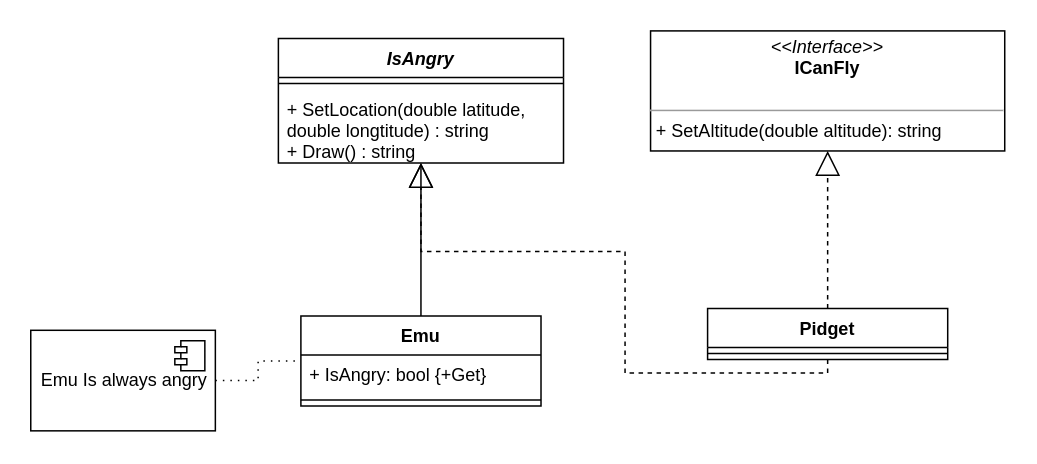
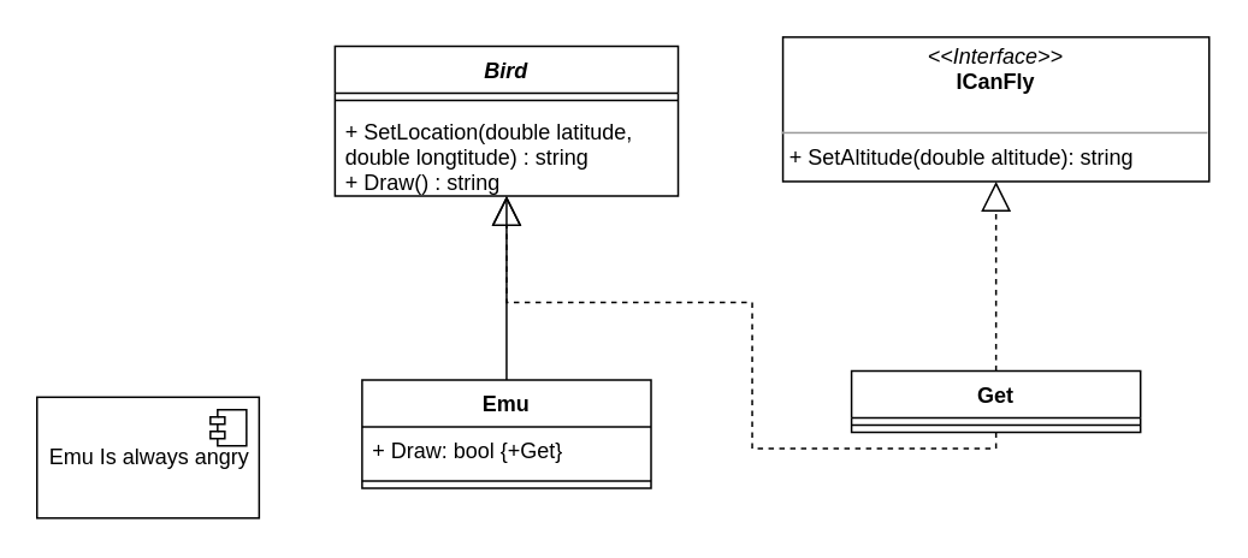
  <mxCell id="0" />
  <mxCell id="1" parent="0" />
  <mxCell id="2" style="edgeStyle=orthogonalEdgeStyle;rounded=0;orthogonalLoop=1;jettySize=auto;html=1;exitX=0.5;exitY=0;exitDx=0;exitDy=0;endArrow=open;endFill=0;endSize=14;" edge="1" parent="1" source="3" target="6"><mxGeometry relative="1" as="geometry" /></mxCell>
  <mxCell id="3" value="Emu&#10;" style="swimlane;fontStyle=1;align=center;verticalAlign=top;childLayout=stackLayout;horizontal=1;startSize=26;horizontalStack=0;resizeParent=1;resizeParentMax=0;resizeLast=0;collapsible=1;marginBottom=0;" vertex="1" parent="1"><mxGeometry x="200" y="210" width="160" height="60" as="geometry" /></mxCell>
- <mxCell id="4" value="+ IsAngry: bool {+Get}" style="text;strokeColor=none;fillColor=none;align=left;verticalAlign=top;spacingLeft=4;spacingRight=4;overflow=hidden;rotatable=0;points=[[0,0.5],[1,0.5]];portConstraint=eastwest;" vertex="1" parent="3"><mxGeometry y="26" width="160" height="26" as="geometry" /></mxCell>
+ <mxCell id="4" value="+ Draw: bool {+Get}" style="text;strokeColor=none;fillColor=none;align=left;verticalAlign=top;spacingLeft=4;spacingRight=4;overflow=hidden;rotatable=0;points=[[0,0.5],[1,0.5]];portConstraint=eastwest;" vertex="1" parent="3"><mxGeometry y="26" width="160" height="26" as="geometry" /></mxCell>
  <mxCell id="5" value="" style="line;strokeWidth=1;fillColor=none;align=left;verticalAlign=middle;spacingTop=-1;spacingLeft=3;spacingRight=3;rotatable=0;labelPosition=right;points=[];portConstraint=eastwest;" vertex="1" parent="3"><mxGeometry y="52" width="160" height="8" as="geometry" /></mxCell>
- <mxCell id="6" value="IsAngry" style="swimlane;fontStyle=3;align=center;verticalAlign=top;childLayout=stackLayout;horizontal=1;startSize=26;horizontalStack=0;resizeParent=1;resizeParentMax=0;resizeLast=0;collapsible=1;marginBottom=0;" vertex="1" parent="1"><mxGeometry x="185" y="25" width="190" height="83" as="geometry" /></mxCell>
+ <mxCell id="6" value="Bird" style="swimlane;fontStyle=3;align=center;verticalAlign=top;childLayout=stackLayout;horizontal=1;startSize=26;horizontalStack=0;resizeParent=1;resizeParentMax=0;resizeLast=0;collapsible=1;marginBottom=0;" vertex="1" parent="1"><mxGeometry x="185" y="25" width="190" height="83" as="geometry" /></mxCell>
  <mxCell id="7" value="" style="line;strokeWidth=1;fillColor=none;align=left;verticalAlign=middle;spacingTop=-1;spacingLeft=3;spacingRight=3;rotatable=0;labelPosition=right;points=[];portConstraint=eastwest;" vertex="1" parent="6"><mxGeometry y="26" width="190" height="8" as="geometry" /></mxCell>
  <mxCell id="8" value="+ SetLocation(double latitude, &#10;double longtitude) : string&#10;+ Draw() : string" style="text;strokeColor=none;fillColor=none;align=left;verticalAlign=top;spacingLeft=4;spacingRight=4;overflow=hidden;rotatable=0;points=[[0,0.5],[1,0.5]];portConstraint=eastwest;" vertex="1" parent="6"><mxGeometry y="34" width="190" height="49" as="geometry" /></mxCell>
  <mxCell id="9" style="edgeStyle=orthogonalEdgeStyle;rounded=0;orthogonalLoop=1;jettySize=auto;html=1;exitX=0.5;exitY=0;exitDx=0;exitDy=0;endArrow=block;endFill=0;endSize=14;dashed=1;" edge="1" parent="1" source="11" target="13"><mxGeometry relative="1" as="geometry" /></mxCell>
  <mxCell id="10" style="edgeStyle=orthogonalEdgeStyle;rounded=0;orthogonalLoop=1;jettySize=auto;html=1;endArrow=block;endFill=0;endSize=14;dashed=1;" edge="1" parent="1" source="11" target="6"><mxGeometry relative="1" as="geometry"><Array as="points"><mxPoint x="416" y="248" /><mxPoint x="416" y="167" /><mxPoint x="280" y="167" /></Array></mxGeometry></mxCell>
- <mxCell id="11" value="Pidget" style="swimlane;fontStyle=1;align=center;verticalAlign=top;childLayout=stackLayout;horizontal=1;startSize=26;horizontalStack=0;resizeParent=1;resizeParentMax=0;resizeLast=0;collapsible=1;marginBottom=0;" vertex="1" parent="1"><mxGeometry x="471" y="205" width="160" height="34" as="geometry" /></mxCell>
+ <mxCell id="11" value="Get" style="swimlane;fontStyle=1;align=center;verticalAlign=top;childLayout=stackLayout;horizontal=1;startSize=26;horizontalStack=0;resizeParent=1;resizeParentMax=0;resizeLast=0;collapsible=1;marginBottom=0;" vertex="1" parent="1"><mxGeometry x="471" y="205" width="160" height="34" as="geometry" /></mxCell>
  <mxCell id="12" value="" style="line;strokeWidth=1;fillColor=none;align=left;verticalAlign=middle;spacingTop=-1;spacingLeft=3;spacingRight=3;rotatable=0;labelPosition=right;points=[];portConstraint=eastwest;" vertex="1" parent="11"><mxGeometry y="26" width="160" height="8" as="geometry" /></mxCell>
  <mxCell id="13" value="&lt;p style=&quot;margin: 0px ; margin-top: 4px ; text-align: center&quot;&gt;&lt;i&gt;&amp;lt;&amp;lt;Interface&amp;gt;&amp;gt;&lt;/i&gt;&lt;br&gt;&lt;b&gt;ICanFly&lt;/b&gt;&lt;/p&gt;&lt;br&gt;&lt;hr size=&quot;1&quot;&gt;&lt;p style=&quot;margin: 0px ; margin-left: 4px&quot;&gt;+ SetAltitude(double altitude): string&lt;br&gt;&lt;/p&gt;" style="verticalAlign=top;align=left;overflow=fill;fontSize=12;fontFamily=Helvetica;html=1;" vertex="1" parent="1"><mxGeometry x="433" y="20" width="236" height="80" as="geometry" /></mxCell>
- <mxCell id="14" style="edgeStyle=orthogonalEdgeStyle;rounded=0;orthogonalLoop=1;jettySize=auto;html=1;exitX=1;exitY=0.5;exitDx=0;exitDy=0;endArrow=none;endFill=0;endSize=14;dashed=1;dashPattern=1 4;" edge="1" parent="1" source="15" target="3"><mxGeometry relative="1" as="geometry" /></mxCell>
  <mxCell id="15" value="Emu Is always angry" style="html=1;dropTarget=0;" vertex="1" parent="1"><mxGeometry x="20" y="219.5" width="123" height="67" as="geometry" /></mxCell>
  <mxCell id="16" value="" style="shape=module;jettyWidth=8;jettyHeight=4;" vertex="1" parent="15"><mxGeometry x="1" width="20" height="20" relative="1" as="geometry"><mxPoint x="-27" y="7" as="offset" /></mxGeometry></mxCell>
